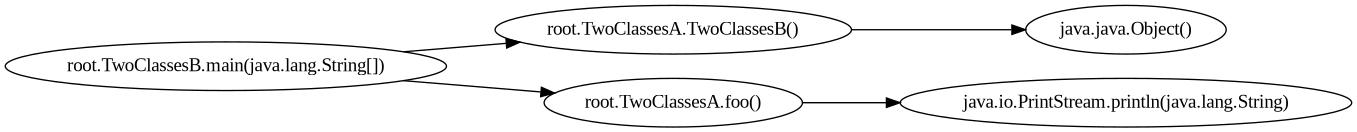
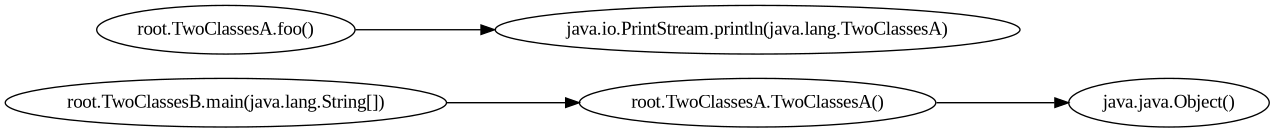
  digraph {
    fontname="Liberation Serif"
    rankdir=LR
    node [fontname="Liberation Serif"]
    edge [fontname="Liberation Serif"]
-   n1 [label="root.TwoClassesA.TwoClassesB()"]
+   n1 [label="root.TwoClassesA.TwoClassesA()"]
    n2 [label="java.java.Object()"]
    n3 [label="root.TwoClassesA.foo()"]
-   n4 [label="java.io.PrintStream.println(java.lang.String)"]
+   n4 [label="java.io.PrintStream.println(java.lang.TwoClassesA)"]
    n5 [label="root.TwoClassesB.main(java.lang.String[])"]
    n1 -> n2
    n3 -> n4
    n5 -> n1
-   n5 -> n3
  }
